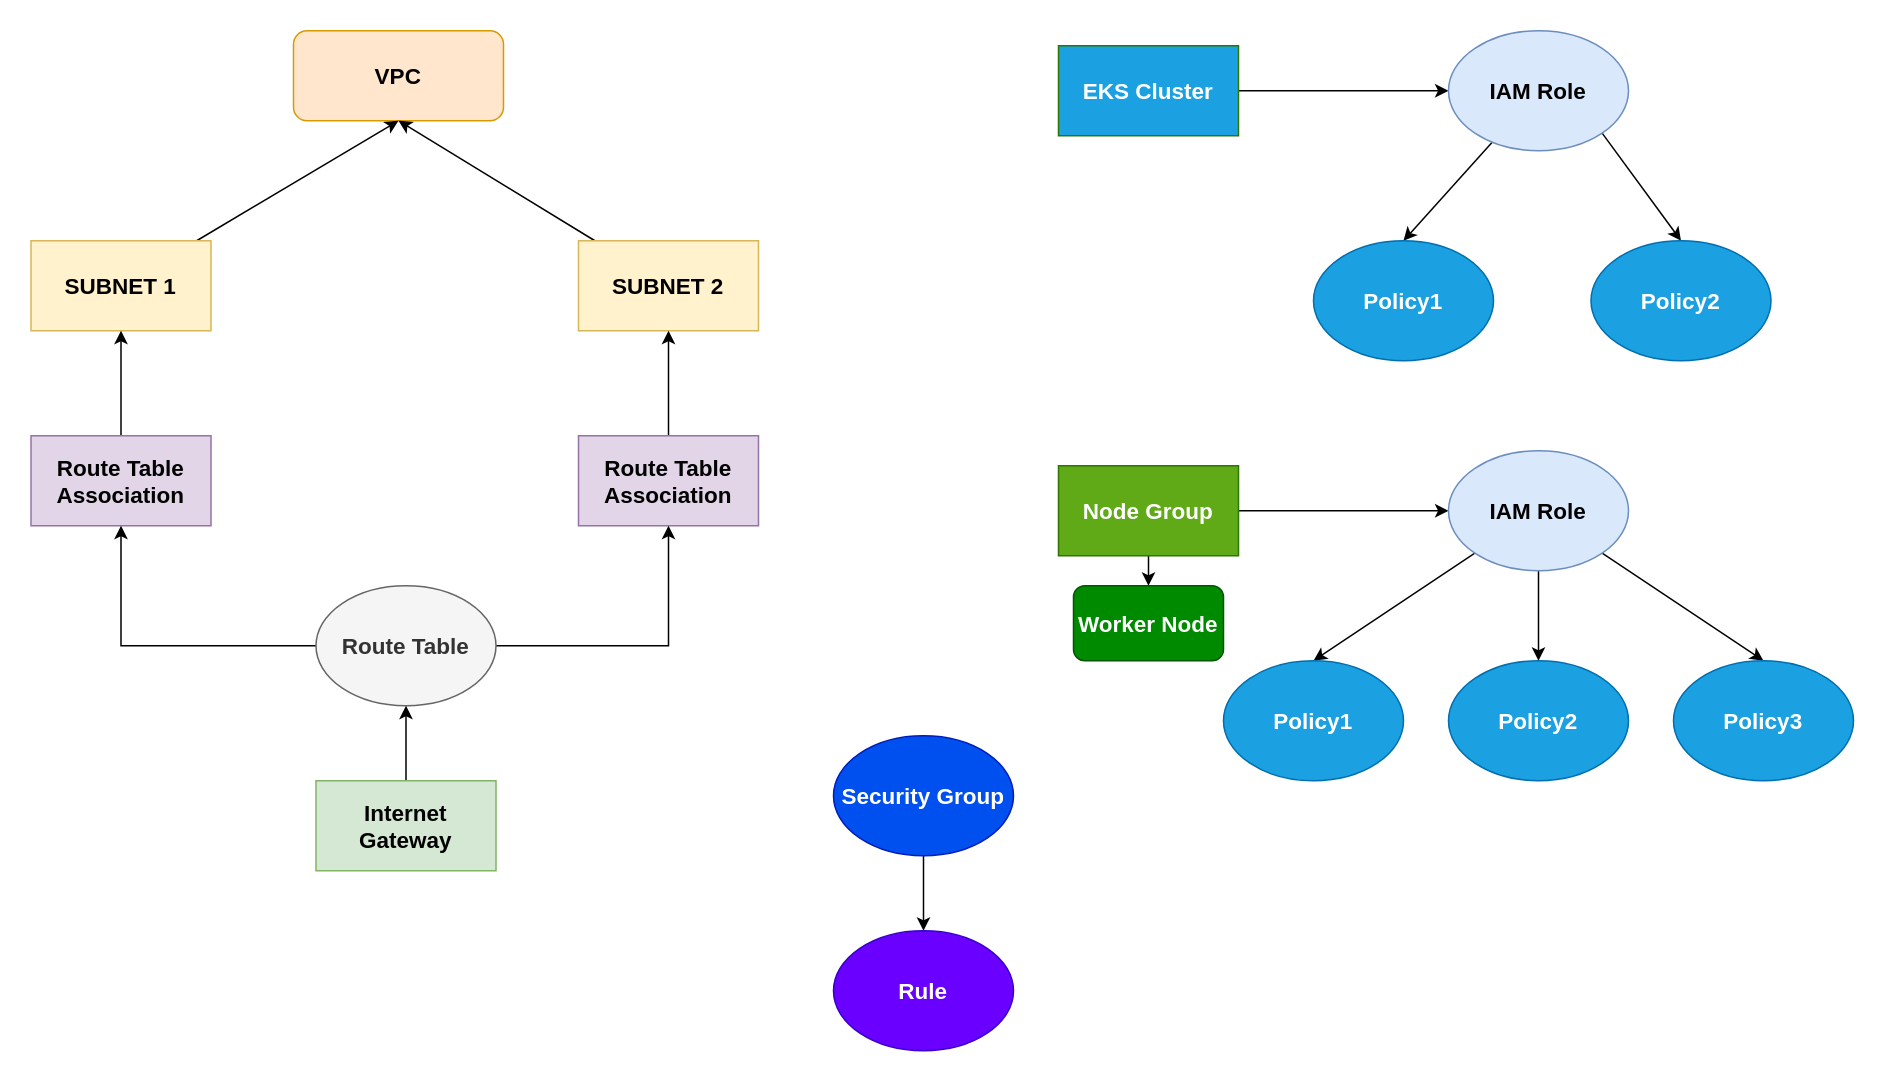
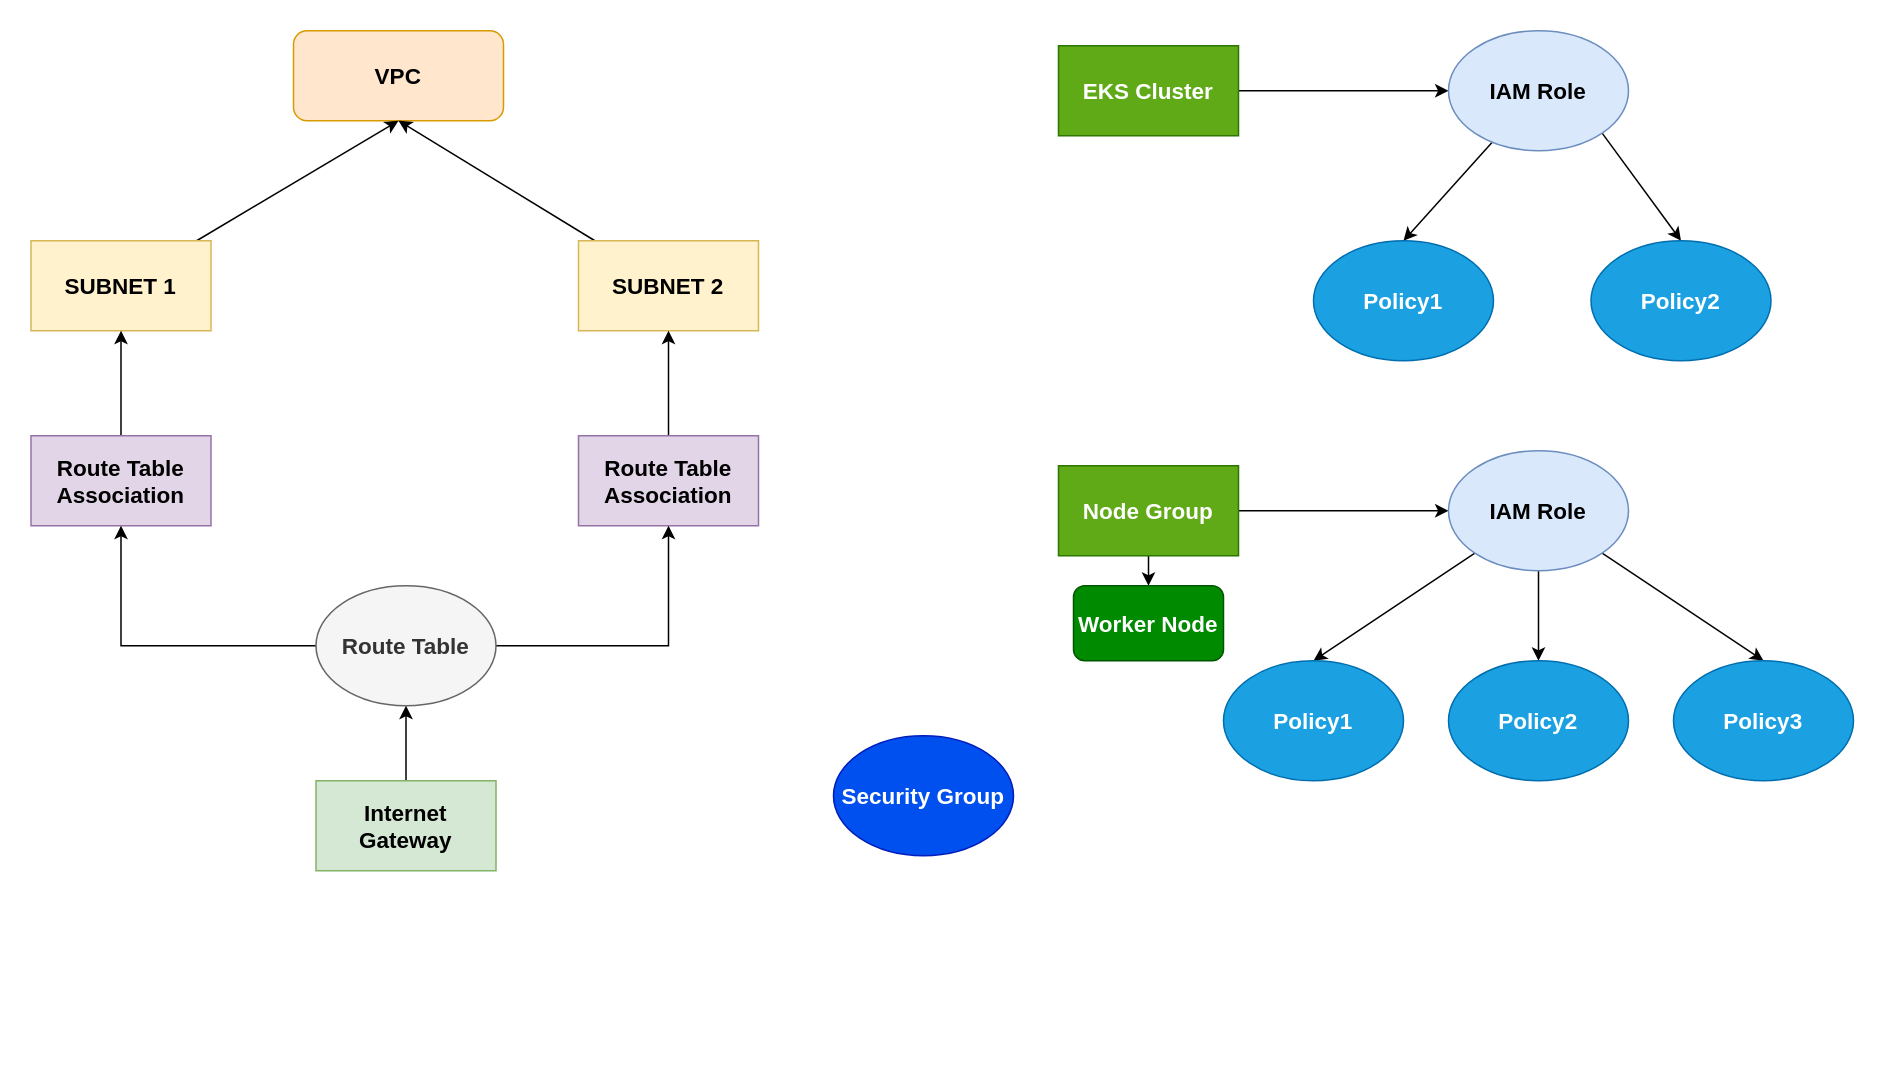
  <mxCell id="0" />
  <mxCell id="1" parent="0" />
  <mxCell id="2" value="VPC" style="whiteSpace=wrap;html=1;fillColor=#ffe6cc;strokeColor=#d79b00;fontStyle=1;fontSize=15;rounded=1;" vertex="1" parent="1"><mxGeometry x="195" y="20" width="140" height="60" as="geometry" /></mxCell>
  <mxCell id="3" style="edgeStyle=none;rounded=0;orthogonalLoop=1;jettySize=auto;html=1;entryX=0.5;entryY=1;entryDx=0;entryDy=0;fontStyle=1;fontSize=15;" edge="1" parent="1" source="4" target="2"><mxGeometry relative="1" as="geometry" /></mxCell>
  <mxCell id="4" value="SUBNET 1" style="rounded=0;whiteSpace=wrap;html=1;fillColor=#fff2cc;strokeColor=#d6b656;fontStyle=1;fontSize=15;" vertex="1" parent="1"><mxGeometry x="20" y="160" width="120" height="60" as="geometry" /></mxCell>
  <mxCell id="5" style="edgeStyle=none;rounded=0;orthogonalLoop=1;jettySize=auto;html=1;entryX=0.5;entryY=1;entryDx=0;entryDy=0;fontStyle=1;fontSize=15;" edge="1" parent="1" source="6" target="2"><mxGeometry relative="1" as="geometry" /></mxCell>
  <mxCell id="6" value="SUBNET 2" style="rounded=0;whiteSpace=wrap;html=1;fillColor=#fff2cc;strokeColor=#d6b656;fontStyle=1;fontSize=15;" vertex="1" parent="1"><mxGeometry x="385" y="160" width="120" height="60" as="geometry" /></mxCell>
  <mxCell id="7" value="" style="edgeStyle=orthogonalEdgeStyle;rounded=0;orthogonalLoop=1;jettySize=auto;html=1;fontStyle=1;fontSize=15;" edge="1" parent="1" source="8" target="4"><mxGeometry relative="1" as="geometry" /></mxCell>
  <mxCell id="8" value="Route Table Association" style="rounded=0;whiteSpace=wrap;html=1;fillColor=#e1d5e7;strokeColor=#9673a6;fontStyle=1;fontSize=15;" vertex="1" parent="1"><mxGeometry x="20" y="290" width="120" height="60" as="geometry" /></mxCell>
  <mxCell id="9" value="" style="edgeStyle=orthogonalEdgeStyle;rounded=0;orthogonalLoop=1;jettySize=auto;html=1;fontStyle=1;fontSize=15;" edge="1" parent="1" source="10" target="6"><mxGeometry relative="1" as="geometry" /></mxCell>
  <mxCell id="10" value="Route Table Association" style="rounded=0;whiteSpace=wrap;html=1;fillColor=#e1d5e7;strokeColor=#9673a6;fontStyle=1;fontSize=15;" vertex="1" parent="1"><mxGeometry x="385" y="290" width="120" height="60" as="geometry" /></mxCell>
  <mxCell id="11" style="edgeStyle=orthogonalEdgeStyle;rounded=0;orthogonalLoop=1;jettySize=auto;html=1;entryX=0.5;entryY=1;entryDx=0;entryDy=0;fontStyle=1;fontSize=15;" edge="1" parent="1" source="13" target="10"><mxGeometry relative="1" as="geometry" /></mxCell>
  <mxCell id="12" style="edgeStyle=orthogonalEdgeStyle;rounded=0;orthogonalLoop=1;jettySize=auto;html=1;entryX=0.5;entryY=1;entryDx=0;entryDy=0;fontStyle=1;fontSize=15;" edge="1" parent="1" source="13" target="8"><mxGeometry relative="1" as="geometry" /></mxCell>
  <mxCell id="13" value="Route Table" style="ellipse;whiteSpace=wrap;html=1;fillColor=#f5f5f5;fontColor=#333333;strokeColor=#666666;fontStyle=1;fontSize=15;" vertex="1" parent="1"><mxGeometry x="210" y="390" width="120" height="80" as="geometry" /></mxCell>
  <mxCell id="14" style="edgeStyle=none;rounded=0;orthogonalLoop=1;jettySize=auto;html=1;entryX=0.5;entryY=1;entryDx=0;entryDy=0;fontStyle=1;fontSize=15;" edge="1" parent="1" source="15" target="13"><mxGeometry relative="1" as="geometry" /></mxCell>
  <mxCell id="15" value="Internet Gateway" style="rounded=0;whiteSpace=wrap;html=1;fillColor=#d5e8d4;strokeColor=#82b366;fontStyle=1;fontSize=15;" vertex="1" parent="1"><mxGeometry x="210" y="520" width="120" height="60" as="geometry" /></mxCell>
  <mxCell id="16" style="edgeStyle=none;rounded=0;orthogonalLoop=1;jettySize=auto;html=1;entryX=0;entryY=0.5;entryDx=0;entryDy=0;fontStyle=1;fontSize=15;" edge="1" parent="1" source="17" target="20"><mxGeometry relative="1" as="geometry" /></mxCell>
- <mxCell id="17" value="EKS Cluster" style="rounded=0;whiteSpace=wrap;html=1;fillColor=#1ba1e2;fontColor=#ffffff;strokeColor=#2D7600;fontStyle=1;fontSize=15;" vertex="1" parent="1"><mxGeometry x="705" y="30" width="120" height="60" as="geometry" /></mxCell>
+ <mxCell id="17" value="EKS Cluster" style="rounded=0;whiteSpace=wrap;html=1;fillColor=#60a917;fontColor=#ffffff;strokeColor=#2D7600;fontStyle=1;fontSize=15;" vertex="1" parent="1"><mxGeometry x="705" y="30" width="120" height="60" as="geometry" /></mxCell>
  <mxCell id="18" style="edgeStyle=none;rounded=0;orthogonalLoop=1;jettySize=auto;html=1;entryX=0.5;entryY=0;entryDx=0;entryDy=0;fontStyle=1;fontSize=15;" edge="1" parent="1" source="20" target="21"><mxGeometry relative="1" as="geometry" /></mxCell>
  <mxCell id="19" style="edgeStyle=none;rounded=0;orthogonalLoop=1;jettySize=auto;html=1;exitX=1;exitY=1;exitDx=0;exitDy=0;entryX=0.5;entryY=0;entryDx=0;entryDy=0;fontStyle=1;fontSize=15;" edge="1" parent="1" source="20" target="22"><mxGeometry relative="1" as="geometry" /></mxCell>
  <mxCell id="20" value="IAM Role" style="ellipse;whiteSpace=wrap;html=1;fillColor=#dae8fc;strokeColor=#6c8ebf;fontStyle=1;fontSize=15;" vertex="1" parent="1"><mxGeometry x="965" y="20" width="120" height="80" as="geometry" /></mxCell>
  <mxCell id="21" value="Policy1" style="ellipse;whiteSpace=wrap;html=1;fillColor=#1ba1e2;fontColor=#ffffff;strokeColor=#006EAF;fontStyle=1;fontSize=15;" vertex="1" parent="1"><mxGeometry x="875" y="160" width="120" height="80" as="geometry" /></mxCell>
  <mxCell id="22" value="Policy2" style="ellipse;whiteSpace=wrap;html=1;fillColor=#1ba1e2;fontColor=#ffffff;strokeColor=#006EAF;fontStyle=1;fontSize=15;" vertex="1" parent="1"><mxGeometry x="1060" y="160" width="120" height="80" as="geometry" /></mxCell>
  <mxCell id="23" style="edgeStyle=none;rounded=0;orthogonalLoop=1;jettySize=auto;html=1;entryX=0;entryY=0.5;entryDx=0;entryDy=0;fontStyle=1;fontSize=15;" edge="1" parent="1" source="25" target="29"><mxGeometry relative="1" as="geometry" /></mxCell>
  <mxCell id="24" style="edgeStyle=none;rounded=0;orthogonalLoop=1;jettySize=auto;html=1;exitX=0.5;exitY=1;exitDx=0;exitDy=0;entryX=0.5;entryY=0;entryDx=0;entryDy=0;fontStyle=1;fontSize=15;" edge="1" parent="1" source="25" target="33"><mxGeometry relative="1" as="geometry" /></mxCell>
  <mxCell id="25" value="Node Group" style="rounded=0;whiteSpace=wrap;html=1;fillColor=#60a917;fontColor=#ffffff;strokeColor=#2D7600;fontStyle=1;fontSize=15;" vertex="1" parent="1"><mxGeometry x="705" y="310" width="120" height="60" as="geometry" /></mxCell>
  <mxCell id="26" style="edgeStyle=none;rounded=0;orthogonalLoop=1;jettySize=auto;html=1;entryX=0.5;entryY=0;entryDx=0;entryDy=0;fontStyle=1;fontSize=15;" edge="1" parent="1" source="29" target="30"><mxGeometry relative="1" as="geometry" /></mxCell>
  <mxCell id="27" style="edgeStyle=none;rounded=0;orthogonalLoop=1;jettySize=auto;html=1;exitX=1;exitY=1;exitDx=0;exitDy=0;entryX=0.5;entryY=0;entryDx=0;entryDy=0;fontStyle=1;fontSize=15;" edge="1" parent="1" source="29" target="31"><mxGeometry relative="1" as="geometry" /></mxCell>
  <mxCell id="28" style="edgeStyle=none;rounded=0;orthogonalLoop=1;jettySize=auto;html=1;exitX=0.5;exitY=1;exitDx=0;exitDy=0;entryX=0.5;entryY=0;entryDx=0;entryDy=0;fontStyle=1;fontSize=15;" edge="1" parent="1" source="29" target="32"><mxGeometry relative="1" as="geometry" /></mxCell>
  <mxCell id="29" value="IAM Role" style="ellipse;whiteSpace=wrap;html=1;fillColor=#dae8fc;strokeColor=#6c8ebf;fontStyle=1;fontSize=15;" vertex="1" parent="1"><mxGeometry x="965" y="300" width="120" height="80" as="geometry" /></mxCell>
  <mxCell id="30" value="Policy1" style="ellipse;whiteSpace=wrap;html=1;fillColor=#1ba1e2;fontColor=#ffffff;strokeColor=#006EAF;fontStyle=1;fontSize=15;" vertex="1" parent="1"><mxGeometry x="815" y="440" width="120" height="80" as="geometry" /></mxCell>
  <mxCell id="31" value="Policy3" style="ellipse;whiteSpace=wrap;html=1;fillColor=#1ba1e2;fontColor=#ffffff;strokeColor=#006EAF;fontStyle=1;fontSize=15;" vertex="1" parent="1"><mxGeometry x="1115" y="440" width="120" height="80" as="geometry" /></mxCell>
  <mxCell id="32" value="Policy2" style="ellipse;whiteSpace=wrap;html=1;fillColor=#1ba1e2;fontColor=#ffffff;strokeColor=#006EAF;fontStyle=1;fontSize=15;" vertex="1" parent="1"><mxGeometry x="965" y="440" width="120" height="80" as="geometry" /></mxCell>
  <mxCell id="33" value="Worker Node" style="rounded=1;whiteSpace=wrap;html=1;fillColor=#008a00;fontColor=#ffffff;strokeColor=#005700;fontStyle=1;fontSize=15;" vertex="1" parent="1"><mxGeometry x="715" y="390" width="100" height="50" as="geometry" /></mxCell>
- <mxCell id="34" style="edgeStyle=none;rounded=0;orthogonalLoop=1;jettySize=auto;html=1;exitX=0.5;exitY=1;exitDx=0;exitDy=0;entryX=0.5;entryY=0;entryDx=0;entryDy=0;fontStyle=1;fontSize=15;" edge="1" parent="1" source="35" target="36"><mxGeometry relative="1" as="geometry" /></mxCell>
  <mxCell id="35" value="Security Group" style="ellipse;whiteSpace=wrap;html=1;fillColor=#0050ef;fontColor=#ffffff;strokeColor=#001DBC;fontStyle=1;fontSize=15;" vertex="1" parent="1"><mxGeometry x="555" y="490" width="120" height="80" as="geometry" /></mxCell>
- <mxCell id="36" value="Rule" style="ellipse;whiteSpace=wrap;html=1;fillColor=#6a00ff;fontColor=#ffffff;strokeColor=#3700CC;fontStyle=1;fontSize=15;" vertex="1" parent="1"><mxGeometry x="555" y="620" width="120" height="80" as="geometry" /></mxCell>
